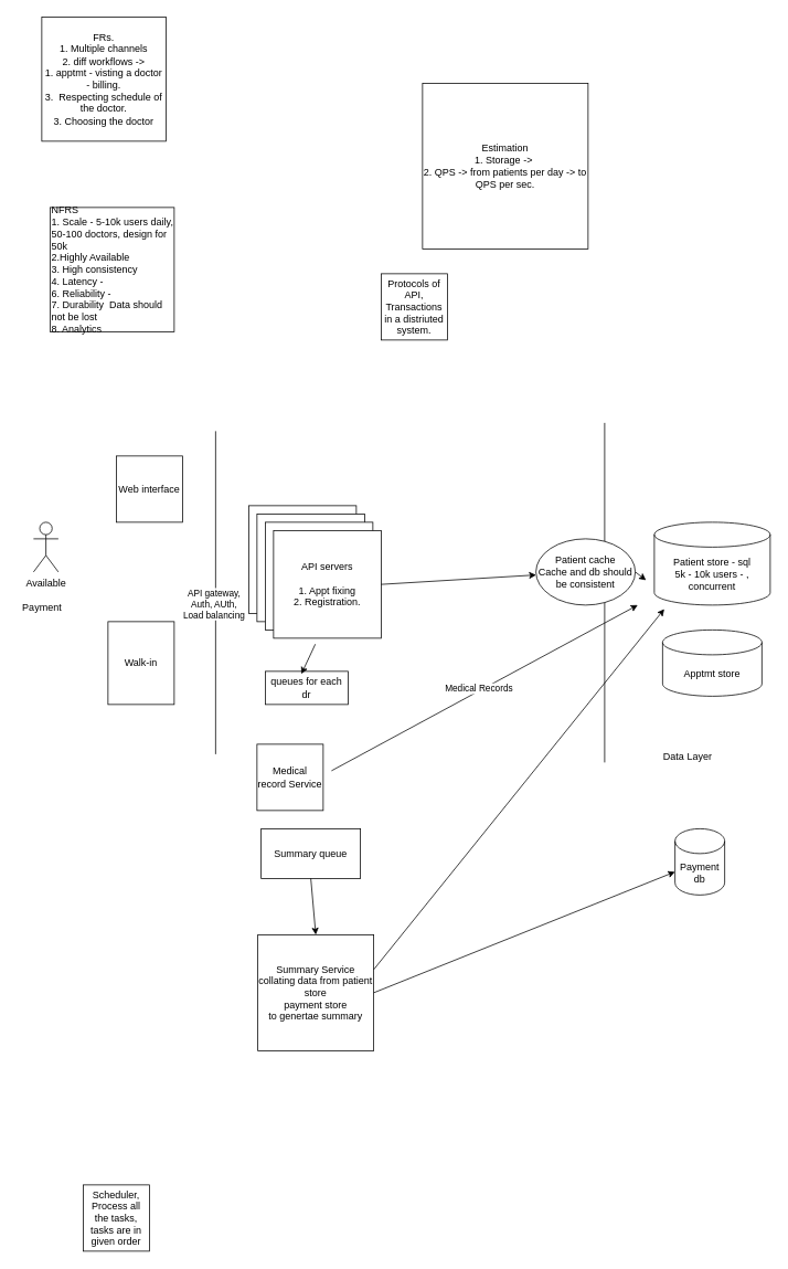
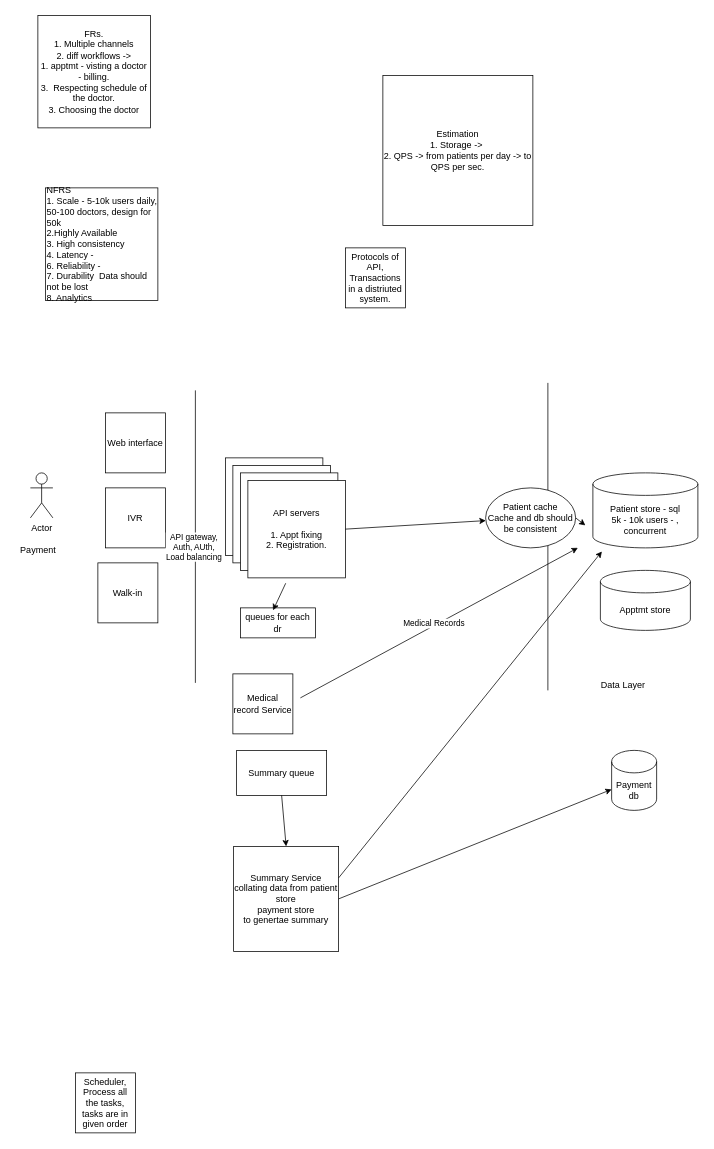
  <mxCell id="0" />
  <mxCell id="1" parent="0" />
  <mxCell id="2" value="FRs.&lt;br&gt;1. Multiple channels&lt;br&gt;2. diff workflows -&amp;gt;&lt;br&gt;1. apptmt - visting a doctor - billing.&lt;br&gt;3.&amp;nbsp; Respecting schedule of the doctor.&lt;br&gt;3. Choosing the doctor&lt;br&gt;" style="whiteSpace=wrap;html=1;aspect=fixed;" vertex="1" parent="1"><mxGeometry x="50" y="20" width="150" height="150" as="geometry" /></mxCell>
  <mxCell id="3" value="NFRS&lt;br&gt;1. Scale - 5-10k users daily, 50-100 doctors, design for 50k&lt;br&gt;2.Highly Available&amp;nbsp;&lt;br&gt;3. High consistency&lt;br&gt;4. Latency -&amp;nbsp;&lt;br&gt;6. Reliability -&lt;br&gt;7. Durability&amp;nbsp; Data should not be lost&lt;br&gt;8. Analytics" style="whiteSpace=wrap;html=1;aspect=fixed;align=left;" vertex="1" parent="1"><mxGeometry x="60" y="250" width="150" height="150" as="geometry" /></mxCell>
  <mxCell id="4" value="Estimation&lt;br&gt;1. Storage -&amp;gt;&amp;nbsp;&lt;br&gt;2. QPS -&amp;gt; from patients per day -&amp;gt; to QPS per sec." style="whiteSpace=wrap;html=1;aspect=fixed;" vertex="1" parent="1"><mxGeometry x="510" y="100" width="200" height="200" as="geometry" /></mxCell>
- <mxCell id="5" value="Available" style="shape=umlActor;verticalLabelPosition=bottom;verticalAlign=top;html=1;outlineConnect=0;" vertex="1" parent="1"><mxGeometry x="40" y="630" width="30" height="60" as="geometry" /></mxCell>
+ <mxCell id="5" value="Actor" style="shape=umlActor;verticalLabelPosition=bottom;verticalAlign=top;html=1;outlineConnect=0;" vertex="1" parent="1"><mxGeometry x="40" y="630" width="30" height="60" as="geometry" /></mxCell>
  <mxCell id="6" value="Web interface" style="whiteSpace=wrap;html=1;aspect=fixed;" vertex="1" parent="1"><mxGeometry x="140" y="550" width="80" height="80" as="geometry" /></mxCell>
- <mxCell id="8" value="Walk-in" style="whiteSpace=wrap;html=1;aspect=fixed;" vertex="1" parent="1"><mxGeometry x="130" y="750" width="80" height="100" as="geometry" /></mxCell>
+ <mxCell id="7" value="IVR" style="whiteSpace=wrap;html=1;aspect=fixed;" vertex="1" parent="1"><mxGeometry x="140" y="650" width="80" height="80" as="geometry" /></mxCell>
+ <mxCell id="8" value="Walk-in" style="whiteSpace=wrap;html=1;aspect=fixed;" vertex="1" parent="1"><mxGeometry x="130" y="750" width="80" height="80" as="geometry" /></mxCell>
  <mxCell id="9" value="API servers&lt;br&gt;&lt;br&gt;1. Appt fixing&lt;br&gt;2. Registration.&lt;br&gt;" style="whiteSpace=wrap;html=1;aspect=fixed;" vertex="1" parent="1"><mxGeometry x="300" y="610" width="130" height="130" as="geometry" /></mxCell>
  <mxCell id="10" value="" style="endArrow=none;html=1;rounded=0;" edge="1" parent="1"><mxGeometry width="50" height="50" relative="1" as="geometry"><mxPoint x="260" y="910" as="sourcePoint" /><mxPoint x="260" y="520" as="targetPoint" /></mxGeometry></mxCell>
  <mxCell id="11" value="API gateway,&lt;br&gt;Auth, AUth,&lt;br&gt;Load balancing" style="edgeLabel;html=1;align=center;verticalAlign=middle;resizable=0;points=[];" vertex="1" connectable="0" parent="10"><mxGeometry x="-0.068" y="3" relative="1" as="geometry"><mxPoint as="offset" /></mxGeometry></mxCell>
  <mxCell id="12" value="Payment" style="text;html=1;align=center;verticalAlign=middle;resizable=0;points=[];autosize=1;strokeColor=none;fillColor=none;" vertex="1" parent="1"><mxGeometry x="20" y="718" width="60" height="30" as="geometry" /></mxCell>
  <mxCell id="13" value="" style="endArrow=none;html=1;rounded=0;" edge="1" parent="1"><mxGeometry width="50" height="50" relative="1" as="geometry"><mxPoint x="730" y="920" as="sourcePoint" /><mxPoint x="730" y="510" as="targetPoint" /></mxGeometry></mxCell>
  <mxCell id="14" value="Data Layer" style="text;html=1;align=center;verticalAlign=middle;resizable=0;points=[];autosize=1;strokeColor=none;fillColor=none;" vertex="1" parent="1"><mxGeometry x="790" y="898" width="80" height="30" as="geometry" /></mxCell>
  <mxCell id="15" value="Summary Service&lt;br&gt;collating data from patient store&lt;br&gt;payment store&lt;br&gt;to genertae summary" style="whiteSpace=wrap;html=1;aspect=fixed;" vertex="1" parent="1"><mxGeometry x="311" y="1128" width="140" height="140" as="geometry" /></mxCell>
  <mxCell id="16" value="API servers&lt;br&gt;&lt;br&gt;1. Appt fixing&lt;br&gt;2. Registration.&lt;br&gt;" style="whiteSpace=wrap;html=1;aspect=fixed;" vertex="1" parent="1"><mxGeometry x="310" y="620" width="130" height="130" as="geometry" /></mxCell>
  <mxCell id="17" value="API servers&lt;br&gt;&lt;br&gt;1. Appt fixing&lt;br&gt;2. Registration.&lt;br&gt;" style="whiteSpace=wrap;html=1;aspect=fixed;" vertex="1" parent="1"><mxGeometry x="320" y="630" width="130" height="130" as="geometry" /></mxCell>
  <mxCell id="18" value="API servers&lt;br&gt;&lt;br&gt;1. Appt fixing&lt;br&gt;2. Registration.&lt;br&gt;" style="whiteSpace=wrap;html=1;aspect=fixed;" vertex="1" parent="1"><mxGeometry x="330" y="640" width="130" height="130" as="geometry" /></mxCell>
  <mxCell id="19" value="Patient store - sql&lt;br&gt;5k - 10k users - , concurrent&lt;br&gt;" style="shape=cylinder3;whiteSpace=wrap;html=1;boundedLbl=1;backgroundOutline=1;size=15;" vertex="1" parent="1"><mxGeometry x="790" y="630" width="140" height="100" as="geometry" /></mxCell>
  <mxCell id="20" value="" style="endArrow=classic;html=1;rounded=0;exitX=1;exitY=0.5;exitDx=0;exitDy=0;" edge="1" parent="1" source="22"><mxGeometry width="50" height="50" relative="1" as="geometry"><mxPoint x="450" y="780" as="sourcePoint" /><mxPoint x="780" y="700" as="targetPoint" /></mxGeometry></mxCell>
  <mxCell id="21" value="" style="endArrow=classic;html=1;rounded=0;exitX=1;exitY=0.5;exitDx=0;exitDy=0;" edge="1" parent="1" source="18" target="22"><mxGeometry width="50" height="50" relative="1" as="geometry"><mxPoint x="460" y="705" as="sourcePoint" /><mxPoint x="780" y="700" as="targetPoint" /></mxGeometry></mxCell>
  <mxCell id="22" value="Patient cache&lt;br&gt;Cache and db should be consistent" style="ellipse;whiteSpace=wrap;html=1;" vertex="1" parent="1"><mxGeometry x="647" y="650" width="120" height="80" as="geometry" /></mxCell>
  <mxCell id="23" value="Patient,&lt;br&gt;Appointment" style="text;html=1;align=center;verticalAlign=middle;resizable=0;points=[];autosize=1;strokeColor=none;fillColor=none;" vertex="1" parent="1"><mxGeometry x="800" y="770" width="90" height="40" as="geometry" /></mxCell>
  <mxCell id="24" value="Protocols of API,&lt;br&gt;Transactions in a distriuted system." style="whiteSpace=wrap;html=1;aspect=fixed;" vertex="1" parent="1"><mxGeometry x="460" y="330" width="80" height="80" as="geometry" /></mxCell>
  <mxCell id="25" value="Apptmt store" style="shape=cylinder3;whiteSpace=wrap;html=1;boundedLbl=1;backgroundOutline=1;size=15;" vertex="1" parent="1"><mxGeometry x="800" y="760" width="120" height="80" as="geometry" /></mxCell>
  <mxCell id="26" value="queues for each dr" style="rounded=0;whiteSpace=wrap;html=1;" vertex="1" parent="1"><mxGeometry x="320" y="810" width="100" height="40" as="geometry" /></mxCell>
  <mxCell id="27" value="" style="endArrow=classic;html=1;rounded=0;exitX=0.388;exitY=1.055;exitDx=0;exitDy=0;exitPerimeter=0;entryX=0.436;entryY=0.08;entryDx=0;entryDy=0;entryPerimeter=0;" edge="1" parent="1" source="18" target="26"><mxGeometry width="50" height="50" relative="1" as="geometry"><mxPoint x="450" y="900" as="sourcePoint" /><mxPoint x="500" y="850" as="targetPoint" /></mxGeometry></mxCell>
  <mxCell id="28" value="Medical record Service&lt;br&gt;" style="whiteSpace=wrap;html=1;aspect=fixed;" vertex="1" parent="1"><mxGeometry x="310" y="898" width="80" height="80" as="geometry" /></mxCell>
  <mxCell id="29" value="" style="endArrow=classic;html=1;rounded=0;" edge="1" parent="1"><mxGeometry width="50" height="50" relative="1" as="geometry"><mxPoint x="400" y="930" as="sourcePoint" /><mxPoint x="770" y="730" as="targetPoint" /></mxGeometry></mxCell>
  <mxCell id="30" value="Medical Records" style="edgeLabel;html=1;align=center;verticalAlign=middle;resizable=0;points=[];" vertex="1" connectable="0" parent="29"><mxGeometry x="-0.036" y="3" relative="1" as="geometry"><mxPoint as="offset" /></mxGeometry></mxCell>
  <mxCell id="31" value="Summary queue" style="rounded=0;whiteSpace=wrap;html=1;" vertex="1" parent="1"><mxGeometry x="315" y="1000" width="120" height="60" as="geometry" /></mxCell>
  <mxCell id="32" value="" style="endArrow=classic;html=1;rounded=0;exitX=0.5;exitY=1;exitDx=0;exitDy=0;entryX=0.5;entryY=0;entryDx=0;entryDy=0;" edge="1" parent="1" source="31" target="15"><mxGeometry width="50" height="50" relative="1" as="geometry"><mxPoint x="450" y="1160" as="sourcePoint" /><mxPoint x="500" y="1110" as="targetPoint" /></mxGeometry></mxCell>
  <mxCell id="33" value="" style="endArrow=classic;html=1;rounded=0;exitX=1;exitY=0.5;exitDx=0;exitDy=0;" edge="1" parent="1" source="15" target="34"><mxGeometry width="50" height="50" relative="1" as="geometry"><mxPoint x="717" y="1038" as="sourcePoint" /><mxPoint x="767" y="810" as="targetPoint" /></mxGeometry></mxCell>
  <mxCell id="34" value="Payment db" style="shape=cylinder3;whiteSpace=wrap;html=1;boundedLbl=1;backgroundOutline=1;size=15;" vertex="1" parent="1"><mxGeometry x="815" y="1000" width="60" height="80" as="geometry" /></mxCell>
  <mxCell id="35" value="" style="endArrow=classic;html=1;rounded=0;exitX=1;exitY=0.3;exitDx=0;exitDy=0;exitPerimeter=0;entryX=0.086;entryY=1.048;entryDx=0;entryDy=0;entryPerimeter=0;" edge="1" parent="1" source="15" target="19"><mxGeometry width="50" height="50" relative="1" as="geometry"><mxPoint x="450" y="1020" as="sourcePoint" /><mxPoint x="500" y="970" as="targetPoint" /></mxGeometry></mxCell>
  <mxCell id="36" value="Scheduler,&lt;br&gt;Process all the tasks,&lt;br&gt;tasks are in given order" style="whiteSpace=wrap;html=1;aspect=fixed;" vertex="1" parent="1"><mxGeometry x="100" y="1430" width="80" height="80" as="geometry" /></mxCell>
